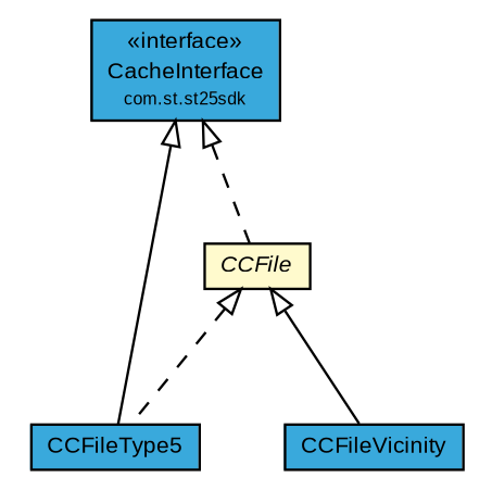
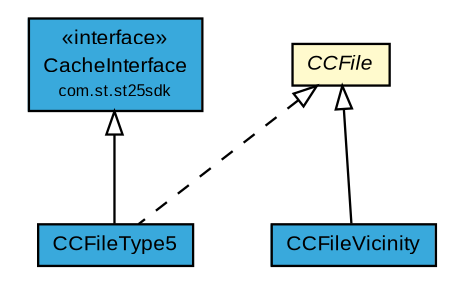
  digraph {
    nodesep=0.25
    ranksep=0.5
    node [fontcolor=black fontname=arial fontsize=9.0 shape=plaintext]
    edge [arrowtail=empty dir=back fontname=arial fontsize=10 headport=p labelfontname=arial labelfontsize=10 style=dashed tailport=p]
    n1 [label=<<table title="com.st.st25sdk.CacheInterface" border="0" cellborder="1" cellspacing="0" cellpadding="2" port="p" bgcolor="#39a9dc" href="../CacheInterface.html"> 		<tr><td><table border="0" cellspacing="0" cellpadding="1"> <tr><td align="center" balign="center"> &#171;interface&#187; </td></tr> <tr><td align="center" balign="center"> CacheInterface </td></tr> <tr><td align="center" balign="center"><font point-size="7.0"> com.st.st25sdk </font></td></tr> 		</table></td></tr> 		</table>>]
    n2 [label=<<table title="com.st.st25sdk.type5.CCFileType5" border="0" cellborder="1" cellspacing="0" cellpadding="2" port="p" bgcolor="#39a9dc" href="./CCFileType5.html"> 		<tr><td><table border="0" cellspacing="0" cellpadding="1"> <tr><td align="center" balign="center"> CCFileType5 </td></tr> 		</table></td></tr> 		</table>>]
    n3 [label=<<table title="com.st.st25sdk.type5.CCFile" border="0" cellborder="1" cellspacing="0" cellpadding="2" port="p" bgcolor="lemonChiffon" href="./CCFile.html"> 		<tr><td><table border="0" cellspacing="0" cellpadding="1"> <tr><td align="center" balign="center"><font face="arial italic"> CCFile </font></td></tr> 		</table></td></tr> 		</table>>]
    n4 [label=<<table title="com.st.st25sdk.type5.CCFileVicinity" border="0" cellborder="1" cellspacing="0" cellpadding="2" port="p" bgcolor="#39a9dc" href="./CCFileVicinity.html"> 		<tr><td><table border="0" cellspacing="0" cellpadding="1"> <tr><td align="center" balign="center"> CCFileVicinity </td></tr> 		</table></td></tr> 		</table>>]
    n1 -> n2 [style=solid]
-   n1 -> n3
    n3 -> n2
    n3 -> n4 [style=""]
  }
